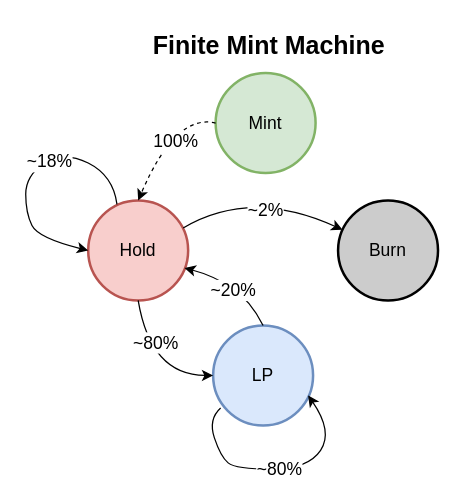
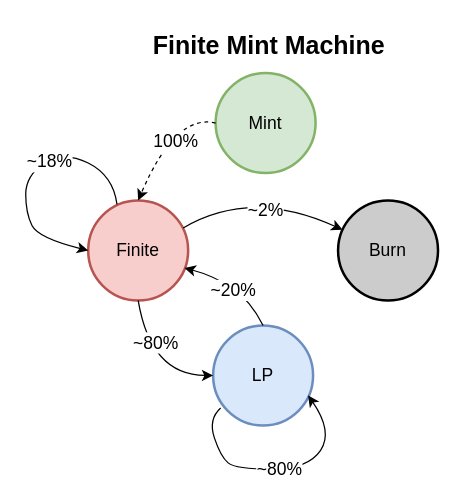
  <mxCell id="0" />
  <mxCell id="1" parent="0" />
  <mxCell id="2" value="Mint" style="ellipse;whiteSpace=wrap;html=1;aspect=fixed;strokeWidth=2;fontSize=14;fillColor=#d5e8d4;strokeColor=#82b366;" parent="1" vertex="1"><mxGeometry x="172" y="58" width="80" height="80" as="geometry" /></mxCell>
- <mxCell id="3" value="Hold" style="ellipse;whiteSpace=wrap;html=1;aspect=fixed;strokeWidth=2;fontSize=14;fillColor=#f8cecc;strokeColor=#b85450;" parent="1" vertex="1"><mxGeometry x="70" y="160" width="80" height="80" as="geometry" /></mxCell>
+ <mxCell id="3" value="Finite" style="ellipse;whiteSpace=wrap;html=1;aspect=fixed;strokeWidth=2;fontSize=14;fillColor=#f8cecc;strokeColor=#b85450;" parent="1" vertex="1"><mxGeometry x="70" y="160" width="80" height="80" as="geometry" /></mxCell>
  <mxCell id="4" value="LP" style="ellipse;whiteSpace=wrap;html=1;aspect=fixed;strokeWidth=2;fontSize=14;fillColor=#dae8fc;strokeColor=#6c8ebf;" parent="1" vertex="1"><mxGeometry x="170" y="260" width="80" height="80" as="geometry" /></mxCell>
  <mxCell id="5" value="Burn" style="ellipse;whiteSpace=wrap;html=1;aspect=fixed;strokeWidth=2;fontSize=14;fillColor=#CCCCCC;" parent="1" vertex="1"><mxGeometry x="270" y="160" width="80" height="80" as="geometry" /></mxCell>
  <mxCell id="6" value="" style="curved=1;endArrow=classic;html=1;rounded=0;strokeWidth=1;fontSize=14;exitX=0;exitY=0.5;exitDx=0;exitDy=0;entryX=0.5;entryY=0;entryDx=0;entryDy=0;dashed=1;" parent="1" source="2" target="3" edge="1"><mxGeometry width="50" height="50" relative="1" as="geometry"><mxPoint x="90" y="80" as="sourcePoint" /><mxPoint x="140" y="30" as="targetPoint" /><Array as="points"><mxPoint x="140" y="90" /></Array></mxGeometry></mxCell>
  <mxCell id="7" value="100%" style="edgeLabel;html=1;align=center;verticalAlign=middle;resizable=0;points=[];fontSize=14;" parent="6" vertex="1" connectable="0"><mxGeometry x="-0.007" y="9" relative="1" as="geometry"><mxPoint as="offset" /></mxGeometry></mxCell>
  <mxCell id="8" value="" style="curved=1;endArrow=classic;html=1;rounded=0;strokeWidth=1;fontSize=14;exitX=0.288;exitY=0.038;exitDx=0;exitDy=0;entryX=0;entryY=0.5;entryDx=0;entryDy=0;exitPerimeter=0;" parent="1" source="3" target="3" edge="1"><mxGeometry width="50" height="50" relative="1" as="geometry"><mxPoint x="30" y="115" as="sourcePoint" /><mxPoint x="60" y="200" as="targetPoint" /><Array as="points"><mxPoint x="90" y="140" /><mxPoint x="50" y="120" /><mxPoint x="20" y="140" /><mxPoint x="20" y="170" /><mxPoint x="30" y="190" /></Array></mxGeometry></mxCell>
  <mxCell id="9" value="~18%" style="edgeLabel;html=1;align=center;verticalAlign=middle;resizable=0;points=[];fontSize=14;" parent="8" vertex="1" connectable="0"><mxGeometry x="-0.174" y="1" relative="1" as="geometry"><mxPoint as="offset" /></mxGeometry></mxCell>
  <mxCell id="10" value="" style="curved=1;endArrow=classic;html=1;rounded=0;strokeWidth=1;fontSize=14;entryX=0;entryY=0.5;entryDx=0;entryDy=0;exitX=0.5;exitY=1;exitDx=0;exitDy=0;" parent="1" source="3" target="4" edge="1"><mxGeometry width="50" height="50" relative="1" as="geometry"><mxPoint x="20" y="290" as="sourcePoint" /><mxPoint x="130" y="320" as="targetPoint" /><Array as="points"><mxPoint x="120" y="300" /></Array></mxGeometry></mxCell>
  <mxCell id="11" value="~80%" style="edgeLabel;html=1;align=center;verticalAlign=middle;resizable=0;points=[];fontSize=14;" parent="10" vertex="1" connectable="0"><mxGeometry x="-0.55" y="6" relative="1" as="geometry"><mxPoint x="3" y="10" as="offset" /></mxGeometry></mxCell>
  <mxCell id="12" value="~80%" style="curved=1;endArrow=classic;html=1;rounded=0;strokeWidth=1;fontSize=14;" parent="1" edge="1"><mxGeometry x="0.007" width="50" height="50" relative="1" as="geometry"><mxPoint x="176" y="326" as="sourcePoint" /><mxPoint x="246" y="316" as="targetPoint" /><Array as="points"><mxPoint x="166" y="335" /><mxPoint x="176" y="365" /><mxPoint x="188" y="375" /><mxPoint x="246" y="375" /><mxPoint x="266" y="345" /></Array><mxPoint as="offset" /></mxGeometry></mxCell>
  <mxCell id="13" value="" style="curved=1;endArrow=classic;html=1;rounded=0;strokeWidth=1;fontSize=14;entryX=0.963;entryY=0.675;entryDx=0;entryDy=0;entryPerimeter=0;" parent="1" source="4" target="3" edge="1"><mxGeometry width="50" height="50" relative="1" as="geometry"><mxPoint x="190" y="260" as="sourcePoint" /><mxPoint x="150" y="220" as="targetPoint" /><Array as="points"><mxPoint x="210" y="260" /><mxPoint x="200" y="240" /><mxPoint x="170" y="220" /></Array></mxGeometry></mxCell>
  <mxCell id="14" value="~20%" style="edgeLabel;html=1;align=center;verticalAlign=middle;resizable=0;points=[];fontSize=14;" parent="13" vertex="1" connectable="0"><mxGeometry x="0.064" y="-1" relative="1" as="geometry"><mxPoint x="3" y="4" as="offset" /></mxGeometry></mxCell>
  <mxCell id="15" value="" style="curved=1;endArrow=classic;html=1;rounded=0;strokeWidth=1;fontSize=14;exitX=0.95;exitY=0.275;exitDx=0;exitDy=0;exitPerimeter=0;" parent="1" source="3" target="5" edge="1"><mxGeometry width="50" height="50" relative="1" as="geometry"><mxPoint x="200" y="200" as="sourcePoint" /><mxPoint x="250" y="150" as="targetPoint" /><Array as="points"><mxPoint x="200" y="150" /></Array></mxGeometry></mxCell>
  <mxCell id="16" value="~2%" style="edgeLabel;html=1;align=center;verticalAlign=middle;resizable=0;points=[];fontSize=14;" parent="15" vertex="1" connectable="0"><mxGeometry x="0.112" y="-11" relative="1" as="geometry"><mxPoint as="offset" /></mxGeometry></mxCell>
  <mxCell id="17" value="&lt;span style=&quot;font-size: 20px;&quot;&gt;&lt;b&gt;Finite Mint Machine&lt;/b&gt;&lt;/span&gt;" style="text;html=1;strokeColor=none;fillColor=none;align=center;verticalAlign=middle;whiteSpace=wrap;rounded=0;strokeWidth=2;" parent="1" vertex="1"><mxGeometry x="105" y="20" width="220" height="30" as="geometry" /></mxCell>
